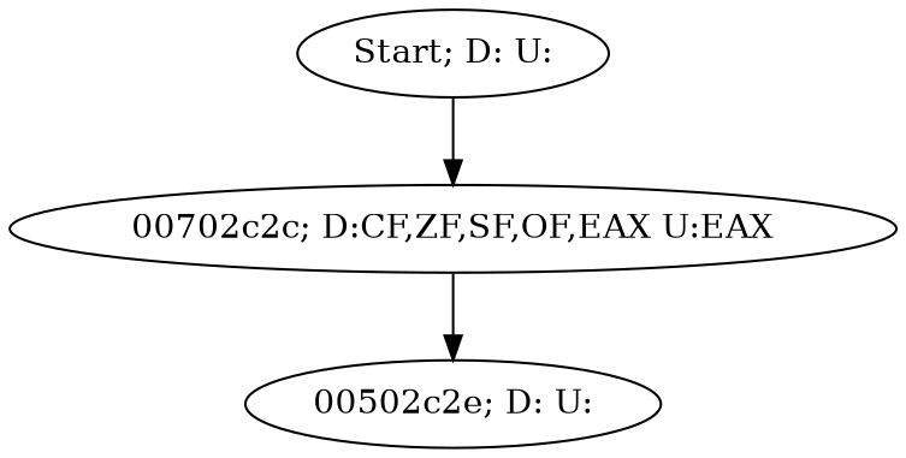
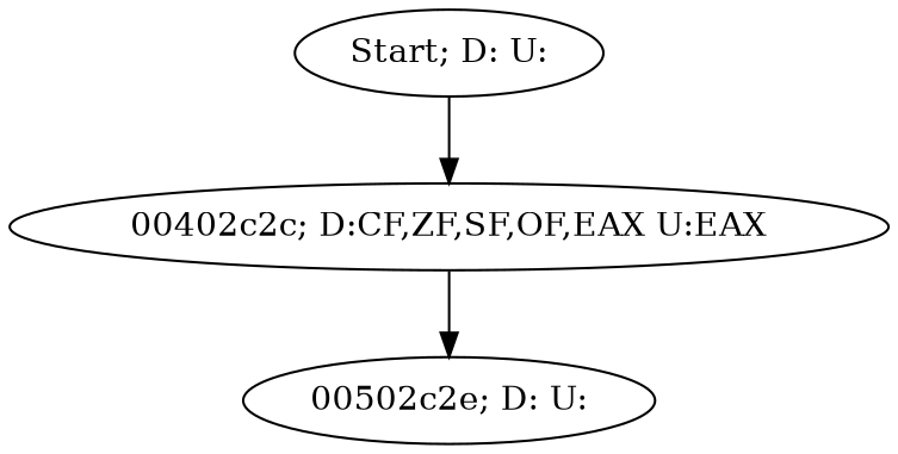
  digraph {
    n1 [label="Start; D: U:"]
-   n2 [label="00702c2c; D:CF,ZF,SF,OF,EAX U:EAX"]
+   n2 [label="00402c2c; D:CF,ZF,SF,OF,EAX U:EAX"]
    n3 [label="00502c2e; D: U:"]
    n1 -> n2
    n2 -> n3
  }
